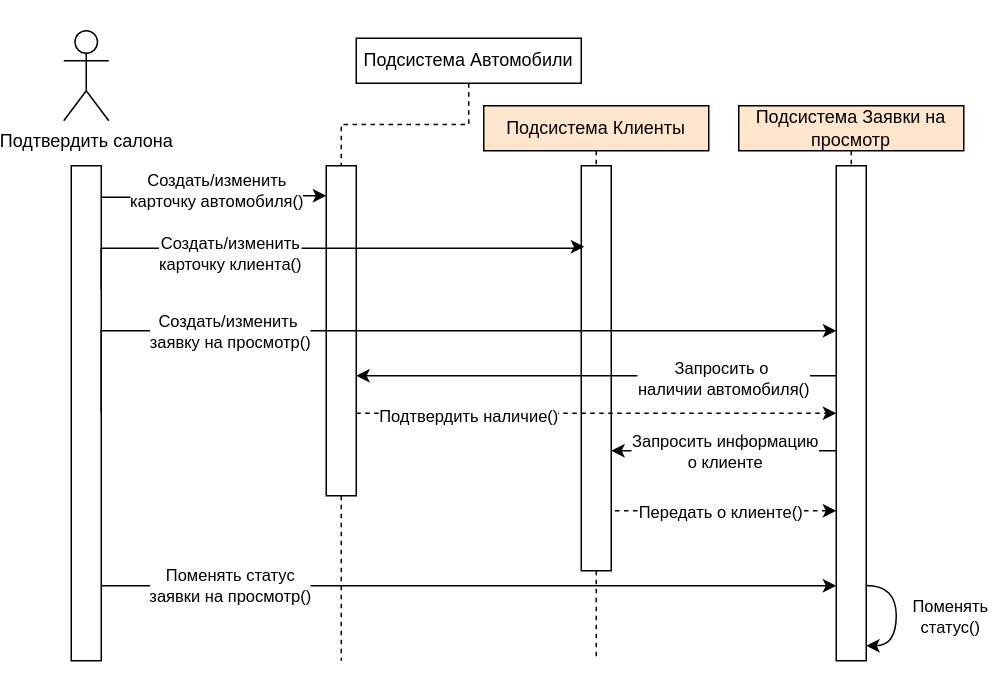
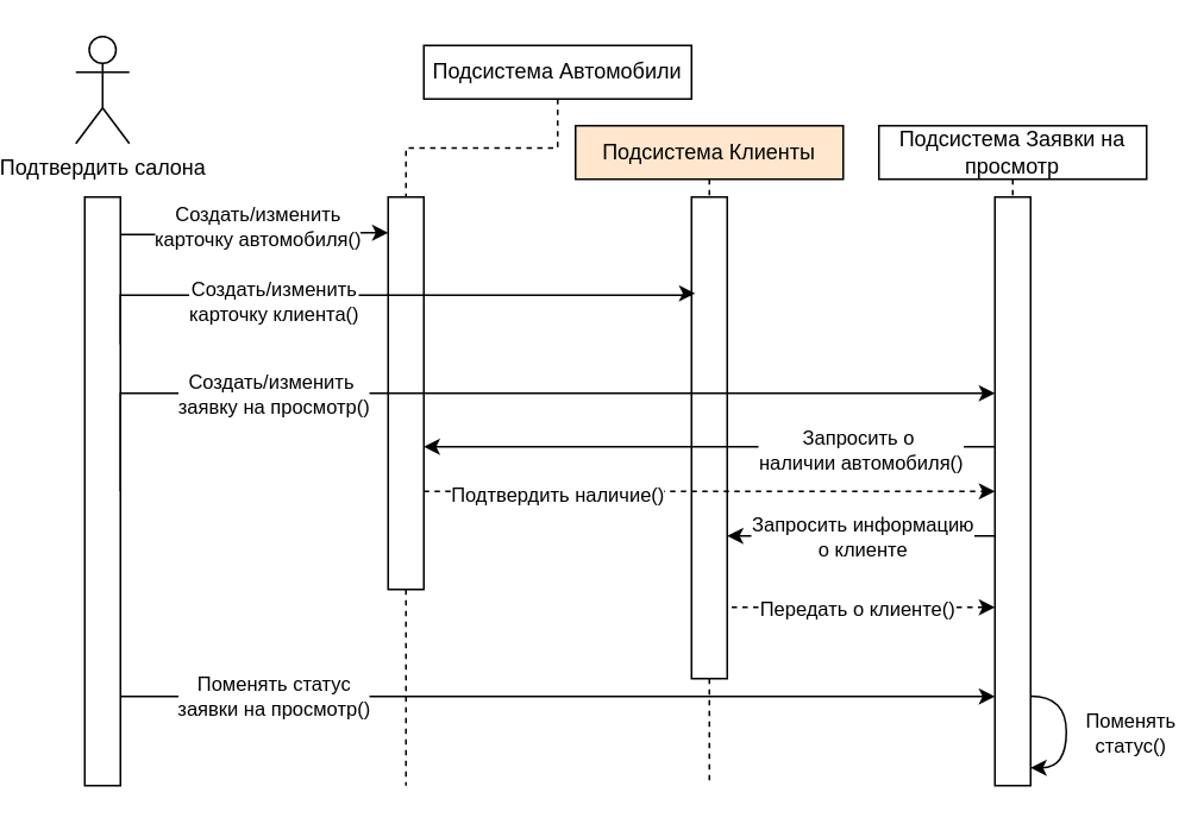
  <mxCell id="0" />
  <mxCell id="1" parent="0" />
  <mxCell id="2" value="Подтвердить салона" style="shape=umlActor;verticalLabelPosition=bottom;verticalAlign=top;html=1;outlineConnect=0;" vertex="1" parent="1"><mxGeometry x="20" y="20" width="30" height="60" as="geometry" /></mxCell>
  <mxCell id="3" style="edgeStyle=orthogonalEdgeStyle;rounded=0;orthogonalLoop=1;jettySize=auto;html=1;exitX=1;exitY=0.25;exitDx=0;exitDy=0;" edge="1" parent="1" target="15"><mxGeometry relative="1" as="geometry"><mxPoint x="45" y="130" as="sourcePoint" /><mxPoint x="190" y="130" as="targetPoint" /><Array as="points"><mxPoint x="45" y="131" /><mxPoint x="121" y="131" /><mxPoint x="121" y="130" /></Array></mxGeometry></mxCell>
  <mxCell id="4" value="Создать/изменить&lt;div&gt;карточку автомобиля()&lt;/div&gt;" style="edgeLabel;html=1;align=center;verticalAlign=middle;resizable=0;points=[];" vertex="1" connectable="0" parent="3"><mxGeometry x="0.021" y="4" relative="1" as="geometry"><mxPoint as="offset" /></mxGeometry></mxCell>
  <mxCell id="5" style="edgeStyle=orthogonalEdgeStyle;rounded=0;orthogonalLoop=1;jettySize=auto;html=1;exitX=1;exitY=0.75;exitDx=0;exitDy=0;" edge="1" parent="1" source="7" target="24"><mxGeometry relative="1" as="geometry"><Array as="points"><mxPoint x="45" y="390" /></Array></mxGeometry></mxCell>
  <mxCell id="6" value="Поменять статус&lt;div&gt;заявки на просмотр()&lt;/div&gt;" style="edgeLabel;html=1;align=center;verticalAlign=middle;resizable=0;points=[];" vertex="1" connectable="0" parent="5"><mxGeometry x="-0.696" y="1" relative="1" as="geometry"><mxPoint x="39" as="offset" /></mxGeometry></mxCell>
  <mxCell id="7" value="" style="rounded=0;whiteSpace=wrap;html=1;" vertex="1" parent="1"><mxGeometry x="25" y="110" width="20" height="330" as="geometry" /></mxCell>
  <mxCell id="8" style="edgeStyle=orthogonalEdgeStyle;rounded=0;orthogonalLoop=1;jettySize=auto;html=1;exitX=0.5;exitY=1;exitDx=0;exitDy=0;entryX=0.5;entryY=0;entryDx=0;entryDy=0;dashed=1;endArrow=none;endFill=0;" edge="1" parent="1" source="9" target="15"><mxGeometry relative="1" as="geometry" /></mxCell>
  <mxCell id="9" value="Подсистема Автомобили" style="rounded=0;whiteSpace=wrap;html=1;" vertex="1" parent="1"><mxGeometry x="215" y="25" width="150" height="30" as="geometry" /></mxCell>
  <mxCell id="10" style="edgeStyle=orthogonalEdgeStyle;rounded=0;orthogonalLoop=1;jettySize=auto;html=1;exitX=0.5;exitY=1;exitDx=0;exitDy=0;entryX=0.5;entryY=0;entryDx=0;entryDy=0;dashed=1;endArrow=none;endFill=0;" edge="1" parent="1" source="11" target="19"><mxGeometry relative="1" as="geometry" /></mxCell>
  <mxCell id="11" value="Подсистема Клиенты" style="rounded=0;whiteSpace=wrap;html=1;fillColor=#ffe6cc;" vertex="1" parent="1"><mxGeometry x="300" y="70" width="150" height="30" as="geometry" /></mxCell>
  <mxCell id="12" style="edgeStyle=orthogonalEdgeStyle;rounded=0;orthogonalLoop=1;jettySize=auto;html=1;exitX=0.5;exitY=1;exitDx=0;exitDy=0;entryX=0.5;entryY=0;entryDx=0;entryDy=0;endArrow=none;endFill=0;dashed=1;" edge="1" parent="1" source="13" target="24"><mxGeometry relative="1" as="geometry" /></mxCell>
- <mxCell id="13" value="Подсистема Заявки на просмотр" style="rounded=0;whiteSpace=wrap;html=1;fillColor=#ffe6cc;" vertex="1" parent="1"><mxGeometry x="470" y="70" width="150" height="30" as="geometry" /></mxCell>
+ <mxCell id="13" value="Подсистема Заявки на просмотр" style="rounded=0;whiteSpace=wrap;html=1;" vertex="1" parent="1"><mxGeometry x="470" y="70" width="150" height="30" as="geometry" /></mxCell>
  <mxCell id="14" style="edgeStyle=orthogonalEdgeStyle;rounded=0;orthogonalLoop=1;jettySize=auto;html=1;exitX=0.5;exitY=1;exitDx=0;exitDy=0;dashed=1;endArrow=none;endFill=0;" edge="1" parent="1" source="15"><mxGeometry relative="1" as="geometry"><mxPoint x="205" y="440" as="targetPoint" /></mxGeometry></mxCell>
  <mxCell id="15" value="" style="rounded=0;whiteSpace=wrap;html=1;" vertex="1" parent="1"><mxGeometry x="195" y="110" width="20" height="220" as="geometry" /></mxCell>
  <mxCell id="16" style="edgeStyle=orthogonalEdgeStyle;rounded=0;orthogonalLoop=1;jettySize=auto;html=1;exitX=1;exitY=0.75;exitDx=0;exitDy=0;dashed=1;" edge="1" parent="1" source="19" target="24"><mxGeometry relative="1" as="geometry"><Array as="points"><mxPoint x="385" y="340" /></Array></mxGeometry></mxCell>
  <mxCell id="17" value="Передать о клиенте()" style="edgeLabel;html=1;align=center;verticalAlign=middle;resizable=0;points=[];" vertex="1" connectable="0" parent="16"><mxGeometry x="0.299" y="-2" relative="1" as="geometry"><mxPoint x="-15" y="-2" as="offset" /></mxGeometry></mxCell>
  <mxCell id="18" style="edgeStyle=orthogonalEdgeStyle;rounded=0;orthogonalLoop=1;jettySize=auto;html=1;exitX=0.5;exitY=1;exitDx=0;exitDy=0;endArrow=none;endFill=0;dashed=1;" edge="1" parent="1" source="19"><mxGeometry relative="1" as="geometry"><mxPoint x="375" y="440" as="targetPoint" /></mxGeometry></mxCell>
  <mxCell id="19" value="" style="rounded=0;whiteSpace=wrap;html=1;" vertex="1" parent="1"><mxGeometry x="365" y="110" width="20" height="270" as="geometry" /></mxCell>
  <mxCell id="20" style="edgeStyle=orthogonalEdgeStyle;rounded=0;orthogonalLoop=1;jettySize=auto;html=1;exitX=0.025;exitY=0.643;exitDx=0;exitDy=0;exitPerimeter=0;" edge="1" parent="1" source="24"><mxGeometry relative="1" as="geometry"><mxPoint x="215" y="250" as="targetPoint" /><Array as="points"><mxPoint x="541" y="250" /></Array></mxGeometry></mxCell>
  <mxCell id="21" value="Запросить о&amp;nbsp;&lt;div&gt;наличии автомобиля()&lt;/div&gt;" style="edgeLabel;html=1;align=center;verticalAlign=middle;resizable=0;points=[];" vertex="1" connectable="0" parent="20"><mxGeometry x="-0.376" y="1" relative="1" as="geometry"><mxPoint x="-33" as="offset" /></mxGeometry></mxCell>
  <mxCell id="22" style="edgeStyle=orthogonalEdgeStyle;rounded=0;orthogonalLoop=1;jettySize=auto;html=1;exitX=0;exitY=0.75;exitDx=0;exitDy=0;" edge="1" parent="1" source="24" target="19"><mxGeometry relative="1" as="geometry"><Array as="points"><mxPoint x="540" y="300" /></Array></mxGeometry></mxCell>
  <mxCell id="23" value="Запросить информацию&lt;div&gt;о клиенте&lt;/div&gt;" style="edgeLabel;html=1;align=center;verticalAlign=middle;resizable=0;points=[];" vertex="1" connectable="0" parent="22"><mxGeometry x="0.092" y="-3" relative="1" as="geometry"><mxPoint x="-23" y="3" as="offset" /></mxGeometry></mxCell>
  <mxCell id="24" value="" style="rounded=0;whiteSpace=wrap;html=1;" vertex="1" parent="1"><mxGeometry x="535" y="110" width="20" height="330" as="geometry" /></mxCell>
  <mxCell id="25" style="edgeStyle=orthogonalEdgeStyle;rounded=0;orthogonalLoop=1;jettySize=auto;html=1;exitX=1;exitY=0.5;exitDx=0;exitDy=0;" edge="1" parent="1" source="7" target="24"><mxGeometry relative="1" as="geometry"><mxPoint x="510" y="220" as="targetPoint" /><Array as="points"><mxPoint x="45" y="220" /></Array></mxGeometry></mxCell>
  <mxCell id="26" value="Создать/изменить&amp;nbsp;&lt;div&gt;заявку на просмотр()&lt;/div&gt;" style="edgeLabel;html=1;align=center;verticalAlign=middle;resizable=0;points=[];" vertex="1" connectable="0" parent="25"><mxGeometry x="-0.725" y="1" relative="1" as="geometry"><mxPoint x="65" y="1" as="offset" /></mxGeometry></mxCell>
  <mxCell id="27" style="edgeStyle=orthogonalEdgeStyle;rounded=0;orthogonalLoop=1;jettySize=auto;html=1;exitX=1;exitY=0.25;exitDx=0;exitDy=0;entryX=0.1;entryY=0.2;entryDx=0;entryDy=0;entryPerimeter=0;" edge="1" parent="1" source="7" target="19"><mxGeometry relative="1" as="geometry"><Array as="points"><mxPoint x="365" y="165" /><mxPoint x="365" y="164" /></Array></mxGeometry></mxCell>
  <mxCell id="28" value="Создать/изменить&lt;div&gt;карточку клиента()&lt;/div&gt;" style="edgeLabel;html=1;align=center;verticalAlign=middle;resizable=0;points=[];" vertex="1" connectable="0" parent="27"><mxGeometry x="-0.556" y="-3" relative="1" as="geometry"><mxPoint x="35" as="offset" /></mxGeometry></mxCell>
  <mxCell id="29" style="edgeStyle=orthogonalEdgeStyle;rounded=0;orthogonalLoop=1;jettySize=auto;html=1;exitX=1;exitY=0.75;exitDx=0;exitDy=0;dashed=1;" edge="1" parent="1" source="15" target="24"><mxGeometry relative="1" as="geometry"><mxPoint x="490" y="275" as="targetPoint" /><Array as="points"><mxPoint x="450" y="275" /><mxPoint x="450" y="275" /></Array></mxGeometry></mxCell>
  <mxCell id="30" value="Подтвердить наличие()" style="edgeLabel;html=1;align=center;verticalAlign=middle;resizable=0;points=[];" vertex="1" connectable="0" parent="29"><mxGeometry x="-0.594" y="-1" relative="1" as="geometry"><mxPoint x="9" as="offset" /></mxGeometry></mxCell>
  <mxCell id="31" style="edgeStyle=orthogonalEdgeStyle;rounded=0;orthogonalLoop=1;jettySize=auto;html=1;exitX=1;exitY=0.848;exitDx=0;exitDy=0;curved=1;exitPerimeter=0;" edge="1" parent="1" source="24" target="24"><mxGeometry relative="1" as="geometry"><Array as="points"><mxPoint x="575" y="390" /><mxPoint x="575" y="430" /></Array></mxGeometry></mxCell>
  <mxCell id="32" value="Поменять&lt;div&gt;статус()&lt;/div&gt;" style="edgeLabel;html=1;align=center;verticalAlign=middle;resizable=0;points=[];" vertex="1" connectable="0" parent="31"><mxGeometry x="0.027" y="1" relative="1" as="geometry"><mxPoint x="34" as="offset" /></mxGeometry></mxCell>
